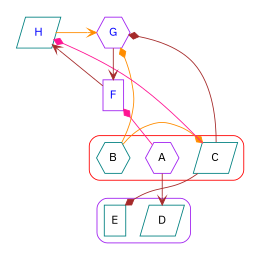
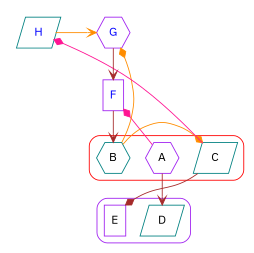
  digraph {
    fontname="IBM Plex Sans"
    node [color=teal fontname="IBM Plex Sans" shape=hexagon]
    edge [arrowhead=diamond color=brown fontname="IBM Plex Sans"]
    A [color=purple width=0.3]
    B [width=0.3]
    C [shape=parallelogram width=0.3]
    D [shape=parallelogram width=0.3]
-   E [shape=box width=0.3]
+   E [color=purple shape=box width=0.3]
    G [color=purple fontcolor=blue width=0.3]
    H [fontcolor=blue shape=parallelogram width=0.3]
    F [color=purple fontcolor=blue shape=box width=0.3]
    subgraph cluster_1 {
      color=red
      style=rounded
      A
      B
      C
    }
    subgraph cluster_2 {
      color=purple
      style=rounded
      subgraph sub_3 {
        color=purple
        rank=same
        style=rounded
        D
        E
      }
    }
    subgraph cluster_4 {
      color=invis
      style=rounded
      F
      subgraph sub_5 {
        color=invis
        rank=same
        style=rounded
        G
        H
      }
    }
    A -> D [arrowhead=vee constraint=true]
    A -> F [color=deeppink constraint=true]
    B -> C [color=darkorange constraint=false weight=0]
    B -> G [color=darkorange constraint=false weight=0]
    C -> E [constraint=false weight=0]
-   C -> G
    C -> H [color=deeppink]
    G -> F [arrowhead=vee weight=10000]
    H -> G [arrowhead=vee color=darkorange label="        "]
-   F -> H [arrowhead=vee weight=1000]
+   F -> B [arrowhead=vee weight=1000]
  }
